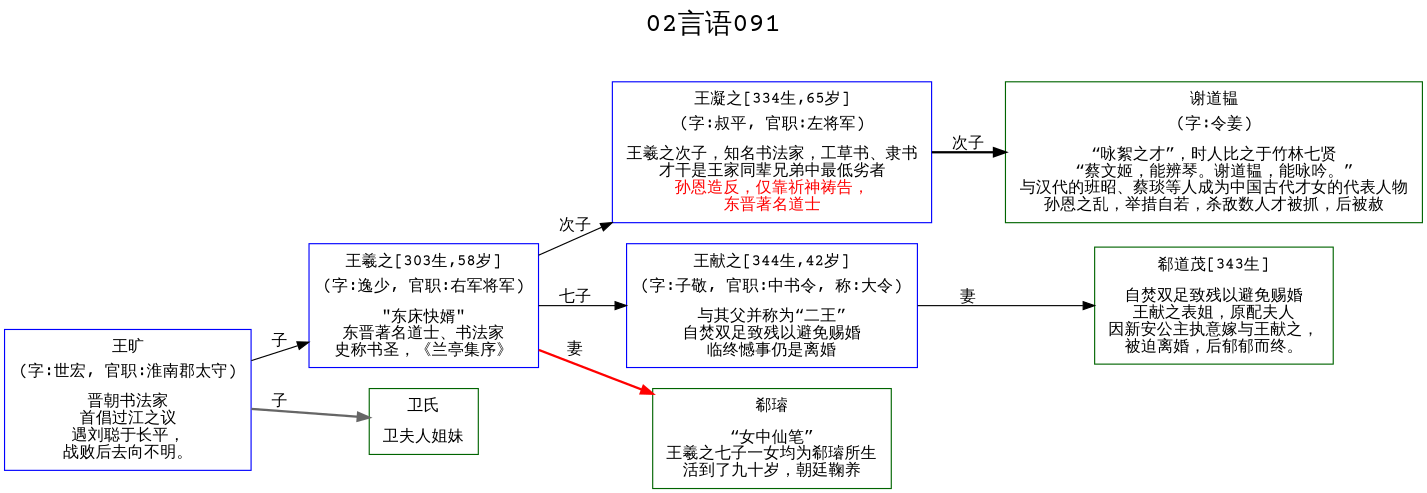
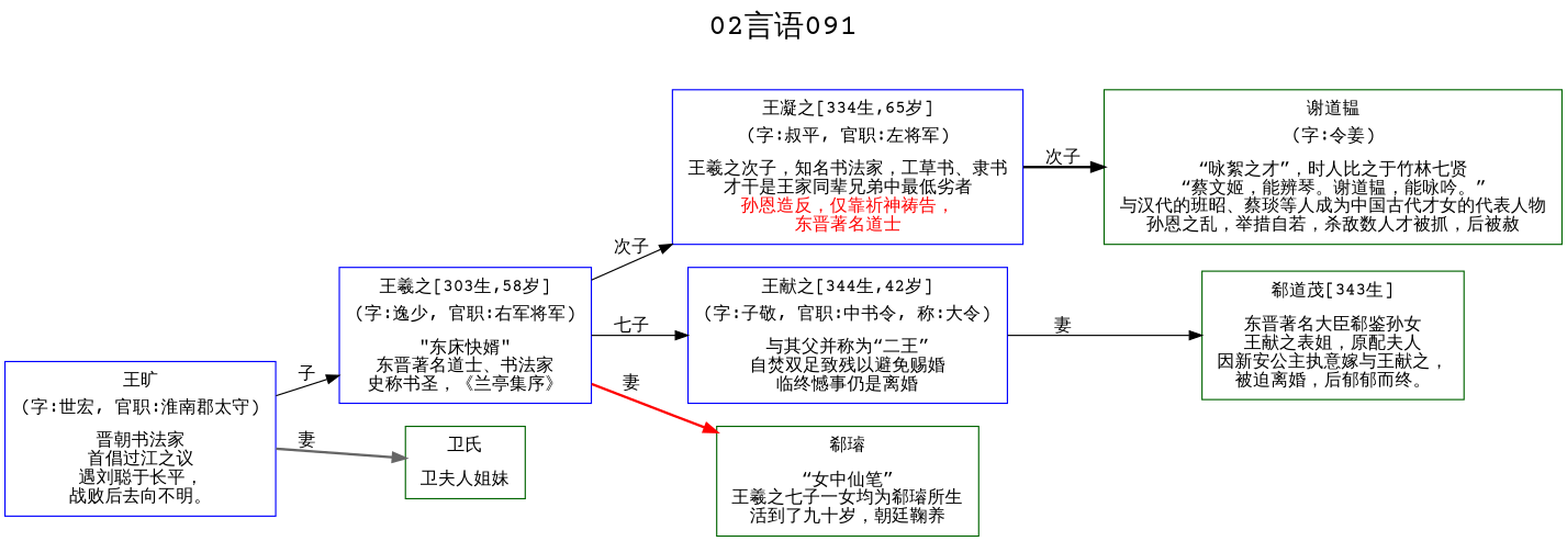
  digraph {
    color=lightgrey
    fontname="Courier Prime"
    fontsize=24
    label="02言语091"
    labelloc=t
    rankdir=LR
    ranksep=0.5
    style=filled
    node [color=blue fontname="Courier Prime" shape=box]
    edge [color=black fontname="Courier Prime" style=solid]
    n1 [label=<<table border="0" cellborder="0"><tr><td>王羲之[303生,58岁]</td></tr><tr><td>(字:逸少, 官职:右军将军)</td></tr><tr><td></td></tr><tr><td>"东床快婿"<br/>东晋著名道士、书法家<br/>史称书圣，《兰亭集序》<br/></td></tr></table>>]
    n2 [label=<<table border="0" cellborder="0"><tr><td>王凝之[334生,65岁]</td></tr><tr><td>(字:叔平, 官职:左将军)</td></tr><tr><td></td></tr><tr><td>王羲之次子，知名书法家，工草书、隶书<br/>才干是王家同辈兄弟中最低劣者<br/><font color = 'red'>孙恩造反，仅靠祈神祷告，<br/>东晋著名道士<br/></font></td></tr></table>>]
    n3 [label=<<table border="0" cellborder="0"><tr><td>王献之[344生,42岁]</td></tr><tr><td>(字:子敬, 官职:中书令, 称:大令)</td></tr><tr><td></td></tr><tr><td>与其父并称为“二王”<br/>自焚双足致残以避免赐婚<br/>临终憾事仍是离婚<br/></td></tr></table>>]
    n4 [color=darkgreen label=<<table border="0" cellborder="0"><tr><td>郗璿</td></tr><tr><td></td></tr><tr><td>“女中仙笔”<br/>王羲之七子一女均为郗璿所生<br/>活到了九十岁，朝廷鞠养<br/></td></tr></table>>]
    n5 [color=darkgreen label=<<table border="0" cellborder="0"><tr><td>谢道韫</td></tr><tr><td>(字:令姜)</td></tr><tr><td></td></tr><tr><td>“咏絮之才”，时人比之于竹林七贤<br/>“蔡文姬，能辨琴。谢道韫，能咏吟。”<br/>与汉代的班昭、蔡琰等人成为中国古代才女的代表人物<br/>孙恩之乱，举措自若，杀敌数人才被抓，后被赦<br/></td></tr></table>>]
-   n6 [color=darkgreen label=<<table border="0" cellborder="0"><tr><td>郗道茂[343生]</td></tr><tr><td></td></tr><tr><td>自焚双足致残以避免赐婚<br/>王献之表姐，原配夫人<br/>因新安公主执意嫁与王献之，<br/>被迫离婚，后郁郁而终。<br/></td></tr></table>>]
+   n6 [color=darkgreen label=<<table border="0" cellborder="0"><tr><td>郗道茂[343生]</td></tr><tr><td></td></tr><tr><td>东晋著名大臣郗鉴孙女<br/>王献之表姐，原配夫人<br/>因新安公主执意嫁与王献之，<br/>被迫离婚，后郁郁而终。<br/></td></tr></table>>]
    n7 [color=darkgreen label=<<table border="0" cellborder="0"><tr><td>卫氏</td></tr><tr><td></td></tr><tr><td>卫夫人姐妹<br/></td></tr></table>>]
    n8 [label=<<table border="0" cellborder="0"><tr><td>王旷</td></tr><tr><td>(字:世宏, 官职:淮南郡太守)</td></tr><tr><td></td></tr><tr><td>晋朝书法家<br/>首倡过江之议<br/>遇刘聪于长平，<br/>战败后去向不明。<br/></td></tr></table>>]
    n1 -> n2 [label="次子"]
    n1 -> n3 [label="七子"]
    n1 -> n4 [color=red label="妻" style=bold]
    n2 -> n5 [label="次子" style=bold]
    n3 -> n6 [label="妻"]
    n8 -> n1 [label="子"]
-   n8 -> n7 [color=gray40 label="子" style=bold]
+   n8 -> n7 [color=gray40 label="妻" style=bold]
  }
